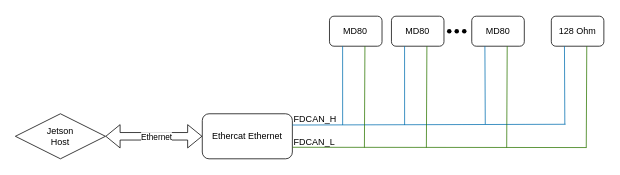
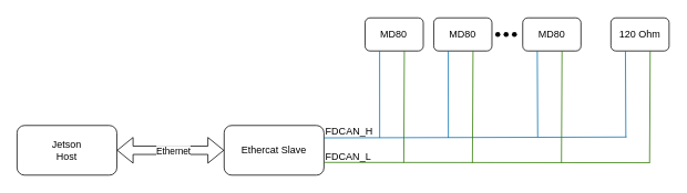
  <mxCell id="0" />
  <mxCell id="1" parent="0" />
- <mxCell id="2" value="Jetson&lt;br&gt;Host" style="rhombus;whiteSpace=wrap;html=1;" vertex="1" parent="1"><mxGeometry x="20" y="151" width="120" height="60" as="geometry" /></mxCell>
+ <mxCell id="2" value="Jetson&lt;br&gt;Host" style="rounded=1;whiteSpace=wrap;html=1;" vertex="1" parent="1"><mxGeometry x="20" y="151" width="120" height="60" as="geometry" /></mxCell>
  <mxCell id="3" value="" style="shape=flexArrow;endArrow=classic;startArrow=classic;html=1;exitX=1;exitY=0.5;exitDx=0;exitDy=0;entryX=0;entryY=0.5;entryDx=0;entryDy=0;" edge="1" parent="1" source="2" target="5"><mxGeometry width="100" height="100" relative="1" as="geometry"><mxPoint x="319" y="401" as="sourcePoint" /><mxPoint x="269" y="181" as="targetPoint" /></mxGeometry></mxCell>
  <mxCell id="4" value="Ethernet" style="edgeLabel;html=1;align=center;verticalAlign=middle;resizable=0;points=[];" vertex="1" connectable="0" parent="3"><mxGeometry x="-0.133" y="-1" relative="1" as="geometry"><mxPoint x="11" y="-1" as="offset" /></mxGeometry></mxCell>
- <mxCell id="5" value="Ethercat Ethernet" style="rounded=1;whiteSpace=wrap;html=1;" vertex="1" parent="1"><mxGeometry x="269" y="151" width="120" height="60" as="geometry" /></mxCell>
+ <mxCell id="5" value="Ethercat Slave" style="rounded=1;whiteSpace=wrap;html=1;" vertex="1" parent="1"><mxGeometry x="269" y="151" width="120" height="60" as="geometry" /></mxCell>
  <mxCell id="6" value="MD80" style="rounded=1;whiteSpace=wrap;html=1;" vertex="1" parent="1"><mxGeometry x="438.45" y="21" width="70" height="40" as="geometry" /></mxCell>
  <mxCell id="7" value="" style="endArrow=none;html=1;exitX=1;exitY=0.25;exitDx=0;exitDy=0;fillColor=#1ba1e2;strokeColor=#006EAF;" edge="1" parent="1" source="5"><mxGeometry width="50" height="50" relative="1" as="geometry"><mxPoint x="519" y="201" as="sourcePoint" /><mxPoint x="753" y="165" as="targetPoint" /></mxGeometry></mxCell>
  <mxCell id="8" value="" style="endArrow=none;html=1;exitX=1.002;exitY=0.744;exitDx=0;exitDy=0;exitPerimeter=0;fillColor=#60a917;strokeColor=#2D7600;" edge="1" parent="1" source="5"><mxGeometry width="50" height="50" relative="1" as="geometry"><mxPoint x="389" y="201" as="sourcePoint" /><mxPoint x="781" y="196" as="targetPoint" /></mxGeometry></mxCell>
  <mxCell id="9" value="" style="endArrow=none;html=1;entryX=0.25;entryY=1;entryDx=0;entryDy=0;fillColor=#1ba1e2;strokeColor=#006EAF;" edge="1" parent="1" target="6"><mxGeometry width="50" height="50" relative="1" as="geometry"><mxPoint x="456" y="166" as="sourcePoint" /><mxPoint x="499" y="81" as="targetPoint" /></mxGeometry></mxCell>
  <mxCell id="10" value="" style="endArrow=none;html=1;entryX=0.25;entryY=1;entryDx=0;entryDy=0;fillColor=#60a917;strokeColor=#2D7600;" edge="1" parent="1"><mxGeometry width="50" height="50" relative="1" as="geometry"><mxPoint x="485" y="196" as="sourcePoint" /><mxPoint x="485.691" y="61.001" as="targetPoint" /></mxGeometry></mxCell>
  <mxCell id="11" value="FDCAN_H" style="text;html=1;align=center;verticalAlign=middle;resizable=0;points=[];autosize=1;strokeColor=none;fillColor=none;" vertex="1" parent="1"><mxGeometry x="381" y="146" width="75" height="26" as="geometry" /></mxCell>
  <mxCell id="12" value="FDCAN_L" style="text;html=1;align=center;verticalAlign=middle;resizable=0;points=[];autosize=1;strokeColor=none;fillColor=none;" vertex="1" parent="1"><mxGeometry x="381.998" y="175.999" width="73" height="26" as="geometry" /></mxCell>
  <mxCell id="13" value="MD80" style="rounded=1;whiteSpace=wrap;html=1;" vertex="1" parent="1"><mxGeometry x="520.999" y="20.998" width="70" height="40" as="geometry" /></mxCell>
  <mxCell id="14" value="" style="endArrow=none;html=1;entryX=0.25;entryY=1;entryDx=0;entryDy=0;fillColor=#1ba1e2;strokeColor=#006EAF;" edge="1" parent="1" target="13"><mxGeometry width="50" height="50" relative="1" as="geometry"><mxPoint x="538.548" y="165.999" as="sourcePoint" /><mxPoint x="581.548" y="80.999" as="targetPoint" /></mxGeometry></mxCell>
  <mxCell id="15" value="" style="endArrow=none;html=1;entryX=0.25;entryY=1;entryDx=0;entryDy=0;fillColor=#60a917;strokeColor=#2D7600;" edge="1" parent="1"><mxGeometry width="50" height="50" relative="1" as="geometry"><mxPoint x="567.548" y="195.999" as="sourcePoint" /><mxPoint x="568.24" y="61" as="targetPoint" /></mxGeometry></mxCell>
  <mxCell id="16" value="MD80" style="rounded=1;whiteSpace=wrap;html=1;" vertex="1" parent="1"><mxGeometry x="627.997" y="20.997" width="70" height="40" as="geometry" /></mxCell>
  <mxCell id="17" value="" style="endArrow=none;html=1;entryX=0.25;entryY=1;entryDx=0;entryDy=0;fillColor=#1ba1e2;strokeColor=#006EAF;" edge="1" parent="1" target="16"><mxGeometry width="50" height="50" relative="1" as="geometry"><mxPoint x="646" y="165" as="sourcePoint" /><mxPoint x="688.547" y="80.997" as="targetPoint" /></mxGeometry></mxCell>
  <mxCell id="18" value="" style="endArrow=none;html=1;entryX=0.25;entryY=1;entryDx=0;entryDy=0;fillColor=#60a917;strokeColor=#2D7600;" edge="1" parent="1"><mxGeometry width="50" height="50" relative="1" as="geometry"><mxPoint x="674.547" y="195.997" as="sourcePoint" /><mxPoint x="675.238" y="60.998" as="targetPoint" /></mxGeometry></mxCell>
  <mxCell id="19" value="" style="shape=waypoint;sketch=0;fillStyle=solid;size=6;pointerEvents=1;points=[];fillColor=none;resizable=0;rotatable=0;perimeter=centerPerimeter;snapToPoint=1;" vertex="1" parent="1"><mxGeometry x="588" y="31" width="20" height="20" as="geometry" /></mxCell>
  <mxCell id="20" value="" style="shape=waypoint;sketch=0;fillStyle=solid;size=6;pointerEvents=1;points=[];fillColor=none;resizable=0;rotatable=0;perimeter=centerPerimeter;snapToPoint=1;" vertex="1" parent="1"><mxGeometry x="597.998" y="30.998" width="20" height="20" as="geometry" /></mxCell>
  <mxCell id="21" value="" style="shape=waypoint;sketch=0;fillStyle=solid;size=6;pointerEvents=1;points=[];fillColor=none;resizable=0;rotatable=0;perimeter=centerPerimeter;snapToPoint=1;" vertex="1" parent="1"><mxGeometry x="607.997" y="30.997" width="20" height="20" as="geometry" /></mxCell>
- <mxCell id="22" value="128 Ohm" style="rounded=1;whiteSpace=wrap;html=1;" vertex="1" parent="1"><mxGeometry x="733.995" y="20.995" width="70" height="40" as="geometry" /></mxCell>
+ <mxCell id="22" value="120 Ohm" style="rounded=1;whiteSpace=wrap;html=1;" vertex="1" parent="1"><mxGeometry x="733.995" y="20.995" width="70" height="40" as="geometry" /></mxCell>
  <mxCell id="23" value="" style="endArrow=none;html=1;entryX=0.25;entryY=1;entryDx=0;entryDy=0;fillColor=#1ba1e2;strokeColor=#006EAF;" edge="1" parent="1" target="22"><mxGeometry width="50" height="50" relative="1" as="geometry"><mxPoint x="751.998" y="164.999" as="sourcePoint" /><mxPoint x="794.545" y="80.996" as="targetPoint" /></mxGeometry></mxCell>
  <mxCell id="24" value="" style="endArrow=none;html=1;entryX=0.25;entryY=1;entryDx=0;entryDy=0;fillColor=#60a917;strokeColor=#2D7600;" edge="1" parent="1"><mxGeometry width="50" height="50" relative="1" as="geometry"><mxPoint x="780.545" y="195.996" as="sourcePoint" /><mxPoint x="781.237" y="60.997" as="targetPoint" /></mxGeometry></mxCell>
